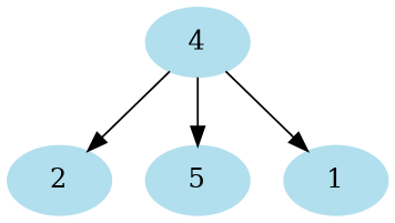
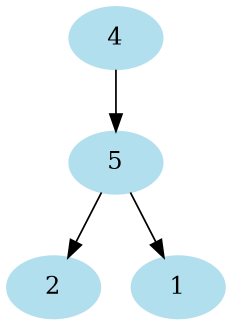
  digraph {
    node [color=lightblue2 style=filled]
    4
    2
    5
    n4 [label=1]
-   4 -> 2
+   5 -> 2
    4 -> 5
-   4 -> n4
+   5 -> n4
  }
